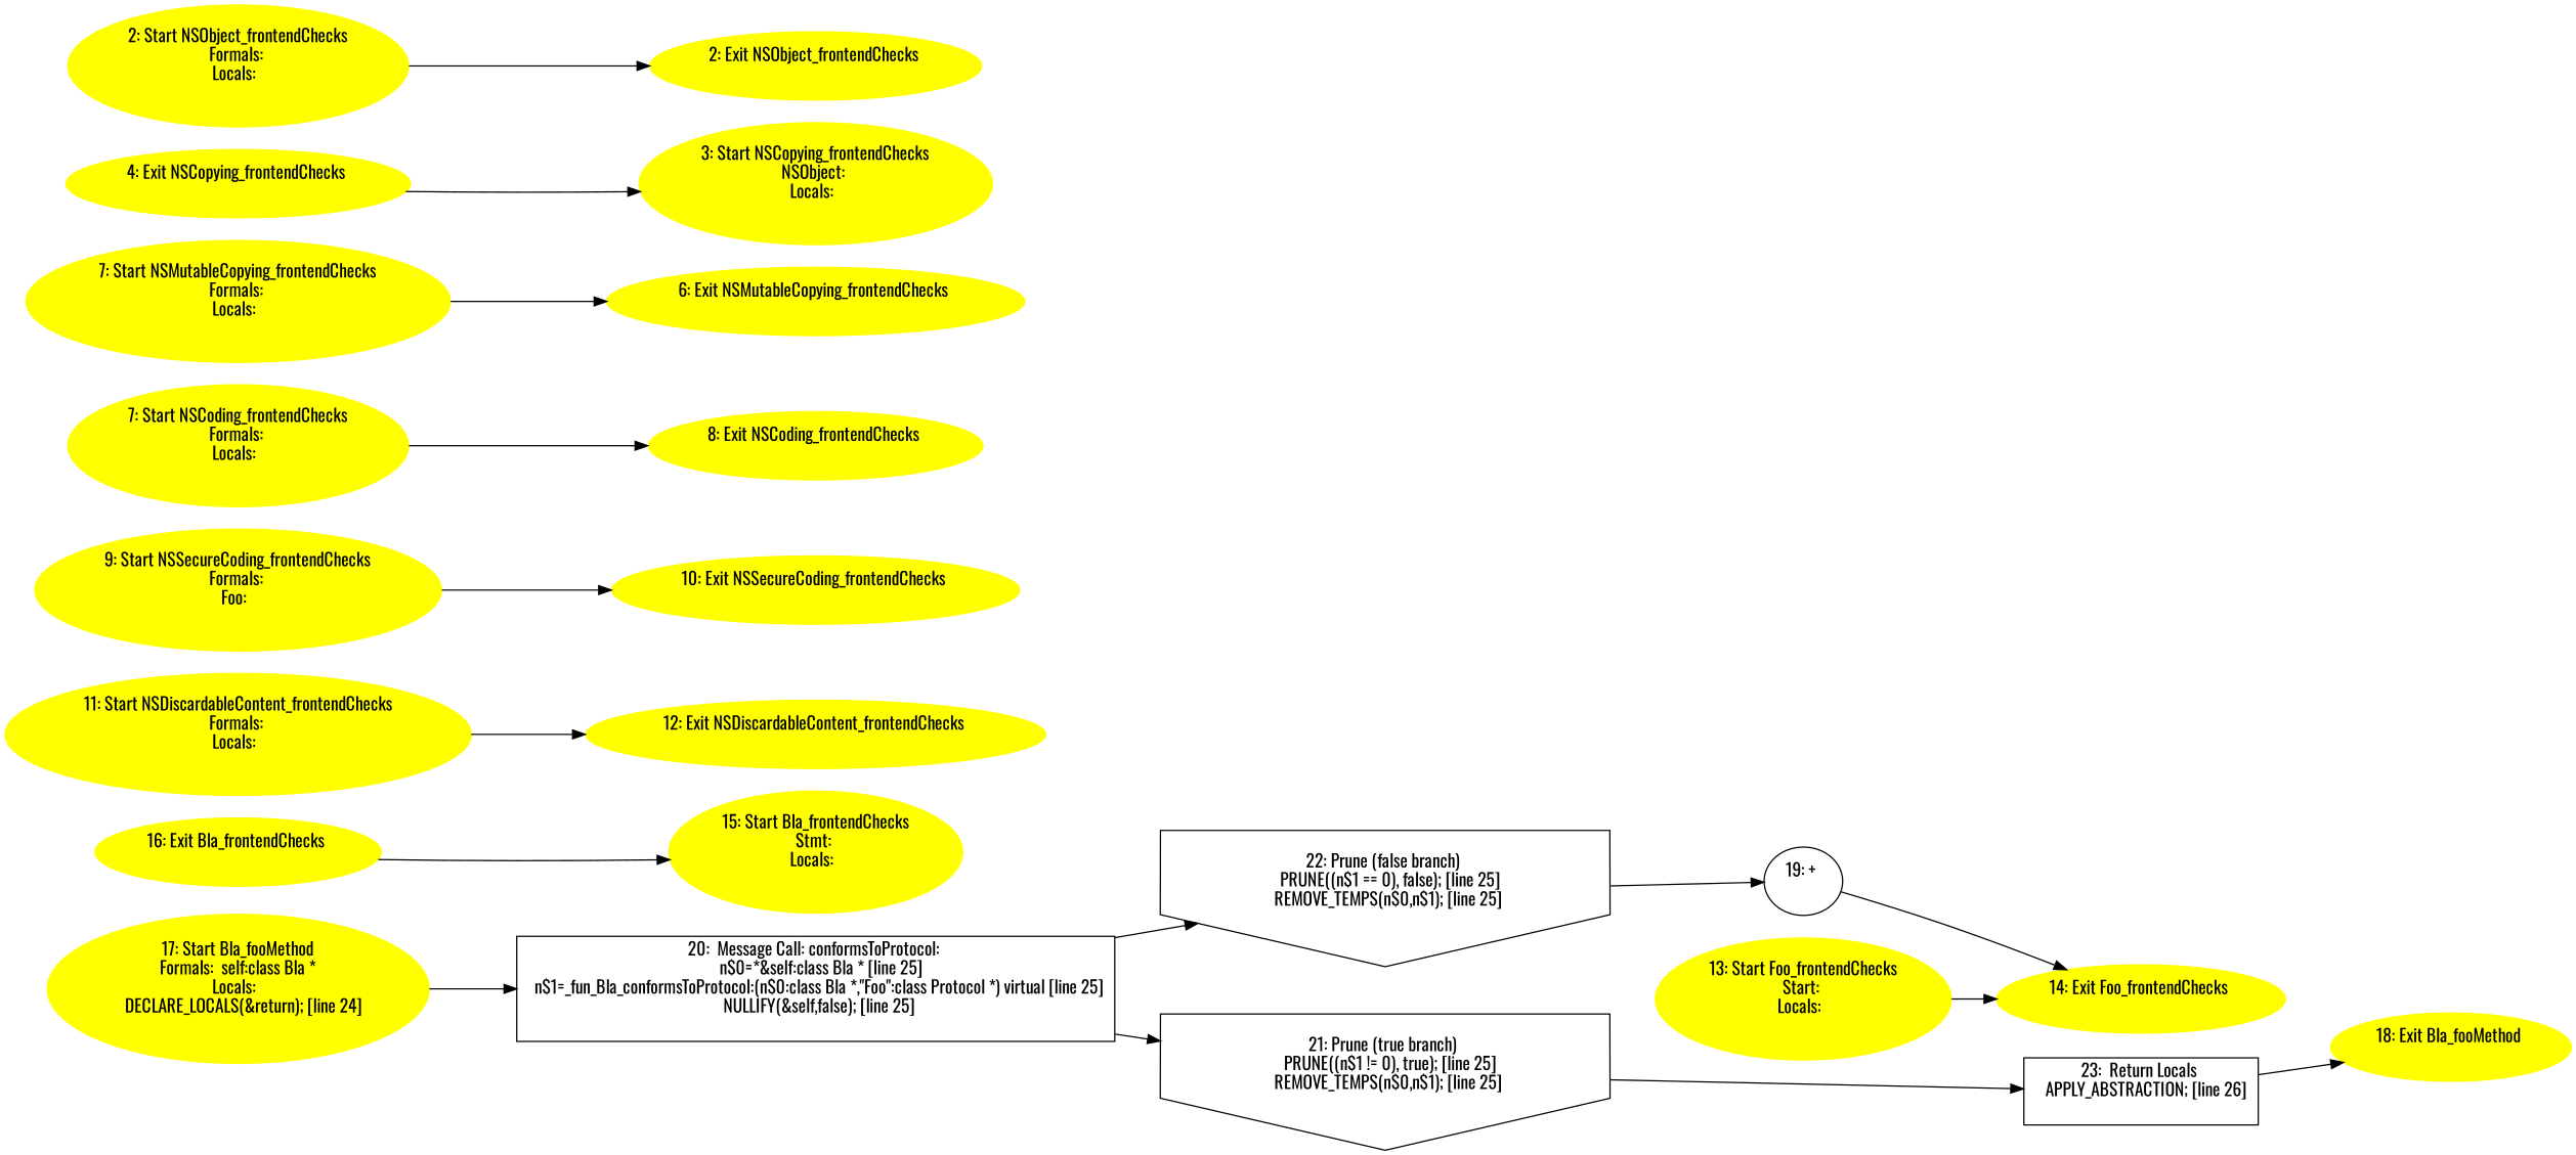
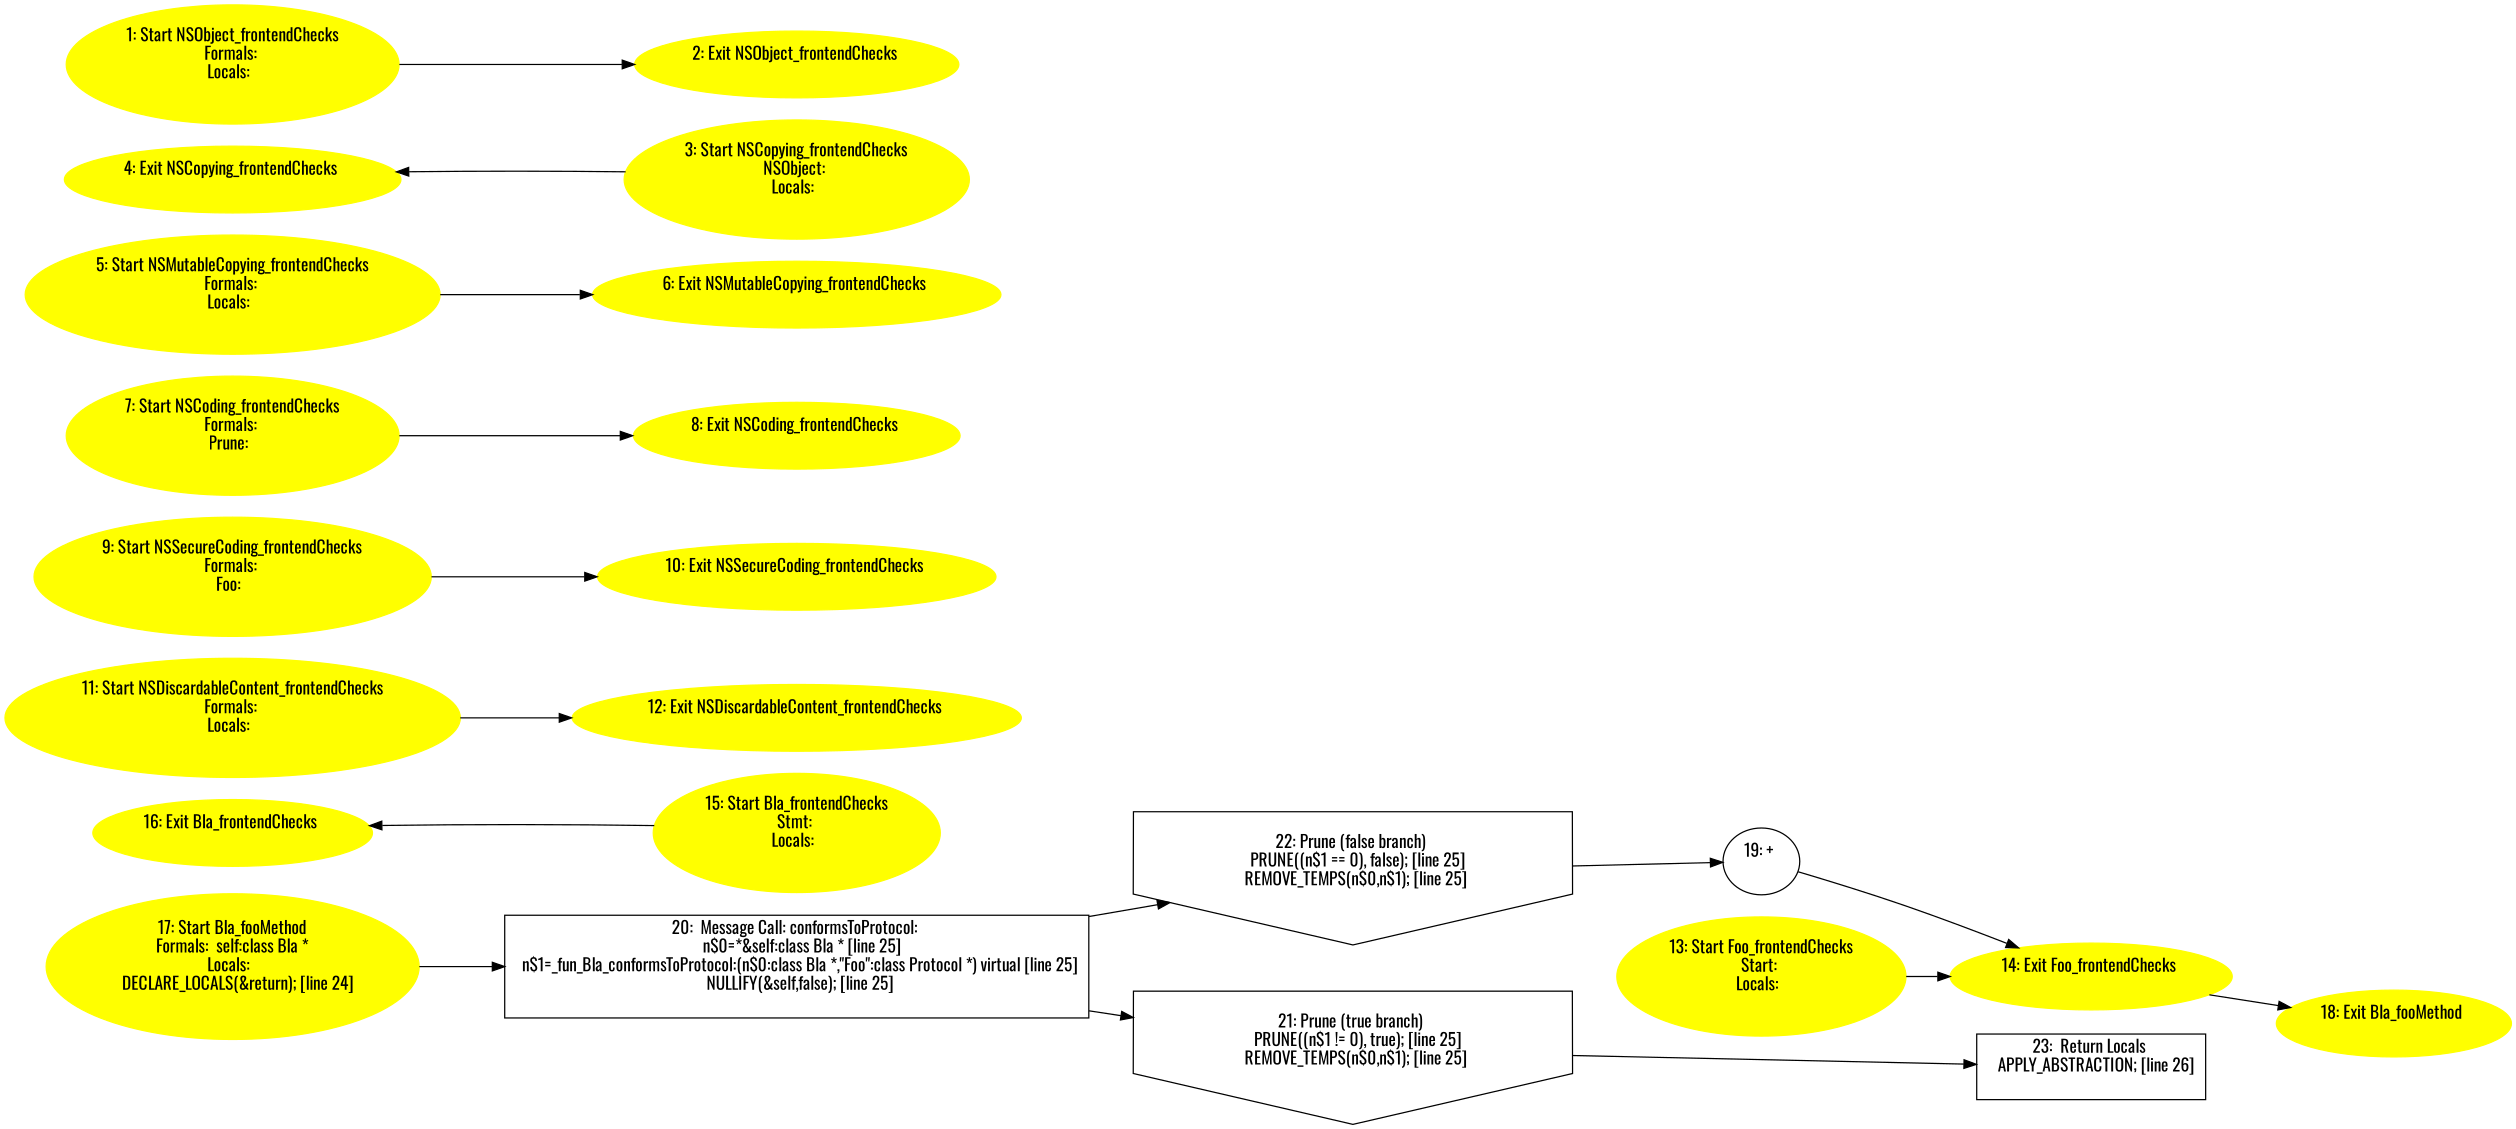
  digraph {
    fontname=Oswald
    rankdir=LR
    node [fontname=Oswald color=yellow style=filled]
    edge [fontname=Oswald]
    n1 [label="23:  Return Locals \n   APPLY_ABSTRACTION; [line 26]\n " shape=box color="" style=""]
    n2 [label="18: Exit Bla_fooMethod \n  "]
    n3 [label="22: Prune (false branch) \n   PRUNE((n$1 == 0), false); [line 25]\n  REMOVE_TEMPS(n$0,n$1); [line 25]\n " shape=invhouse color="" style=""]
    n4 [label="19: + \n  " color="" style=""]
    n5 [label="14: Exit Foo_frontendChecks \n  "]
    n6 [label="21: Prune (true branch) \n   PRUNE((n$1 != 0), true); [line 25]\n  REMOVE_TEMPS(n$0,n$1); [line 25]\n " shape=invhouse color="" style=""]
    n7 [label="20:  Message Call: conformsToProtocol: \n   n$0=*&self:class Bla * [line 25]\n  n$1=_fun_Bla_conformsToProtocol:(n$0:class Bla *,\"Foo\":class Protocol *) virtual [line 25]\n  NULLIFY(&self,false); [line 25]\n " shape=box color="" style=""]
    n8 [label="17: Start Bla_fooMethod\nFormals:  self:class Bla *\nLocals:  \n   DECLARE_LOCALS(&return); [line 24]\n "]
    n9 [label="16: Exit Bla_frontendChecks \n  "]
    n10 [label="15: Start Bla_frontendChecks\nStmt: \nLocals:  \n  "]
    n11 [label="13: Start Foo_frontendChecks\nStart: \nLocals:  \n  "]
    n12 [label="12: Exit NSDiscardableContent_frontendChecks \n  "]
    n13 [label="11: Start NSDiscardableContent_frontendChecks\nFormals: \nLocals:  \n  "]
    n14 [label="10: Exit NSSecureCoding_frontendChecks \n  "]
    n15 [label="9: Start NSSecureCoding_frontendChecks\nFormals: \nFoo:  \n  "]
    n16 [label="8: Exit NSCoding_frontendChecks \n  "]
-   n17 [label="7: Start NSCoding_frontendChecks\nFormals: \nLocals:  \n  "]
+   n17 [label="7: Start NSCoding_frontendChecks\nFormals: \nPrune:  \n  "]
    n18 [label="6: Exit NSMutableCopying_frontendChecks \n  "]
-   n19 [label="7: Start NSMutableCopying_frontendChecks\nFormals: \nLocals:  \n  "]
+   n19 [label="5: Start NSMutableCopying_frontendChecks\nFormals: \nLocals:  \n  "]
    n20 [label="4: Exit NSCopying_frontendChecks \n  "]
    n21 [label="3: Start NSCopying_frontendChecks\nNSObject: \nLocals:  \n  "]
    n22 [label="2: Exit NSObject_frontendChecks \n  "]
-   n23 [label="2: Start NSObject_frontendChecks\nFormals: \nLocals:  \n  "]
-   n1 -> n2
+   n23 [label="1: Start NSObject_frontendChecks\nFormals: \nLocals:  \n  "]
+   n5 -> n2
    n3 -> n4
    n4 -> n5
    n6 -> n1
    n7 -> n3
    n7 -> n6
    n8 -> n7
-   n9 -> n10
+   n10 -> n9
    n11 -> n5
    n13 -> n12
    n15 -> n14
    n17 -> n16
    n19 -> n18
-   n20 -> n21
+   n21 -> n20
    n23 -> n22
  }
